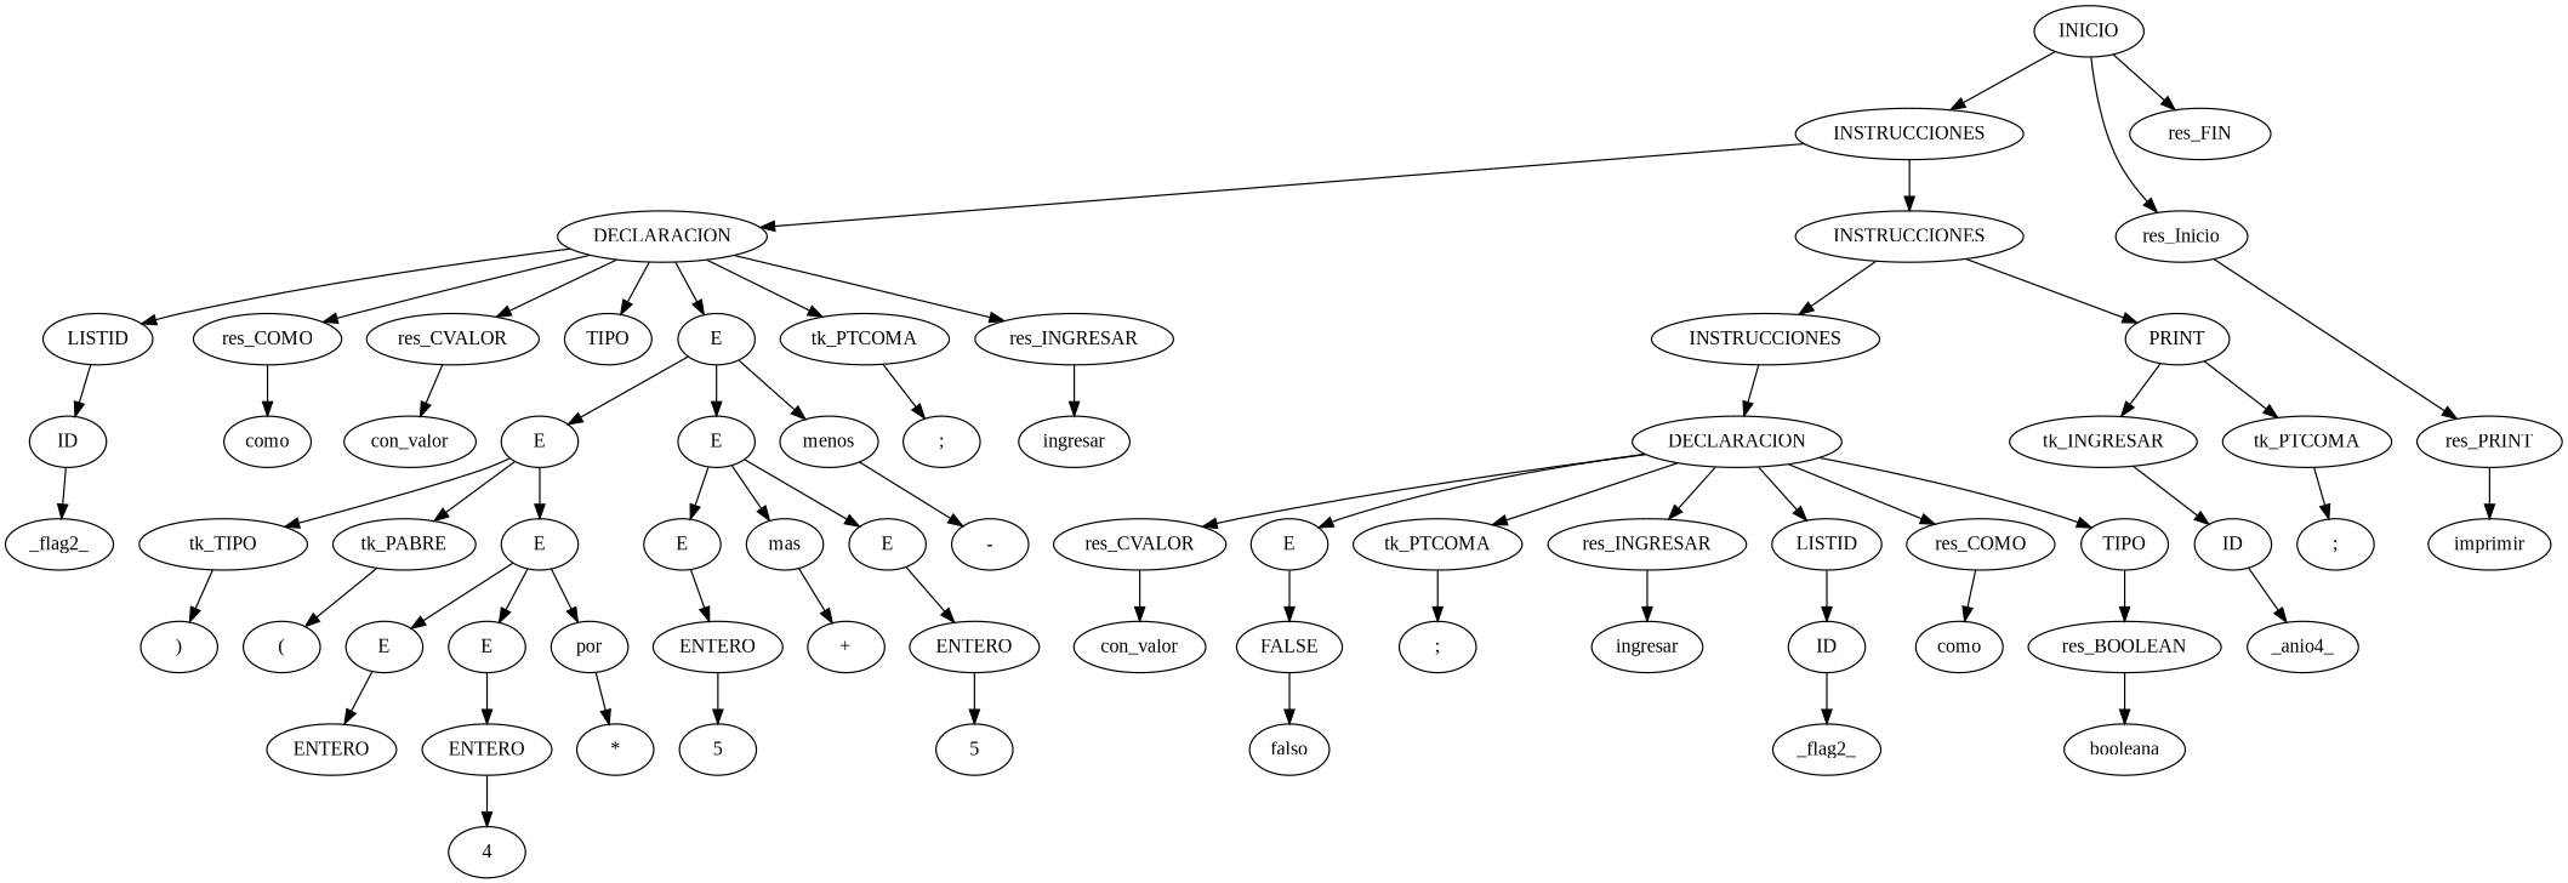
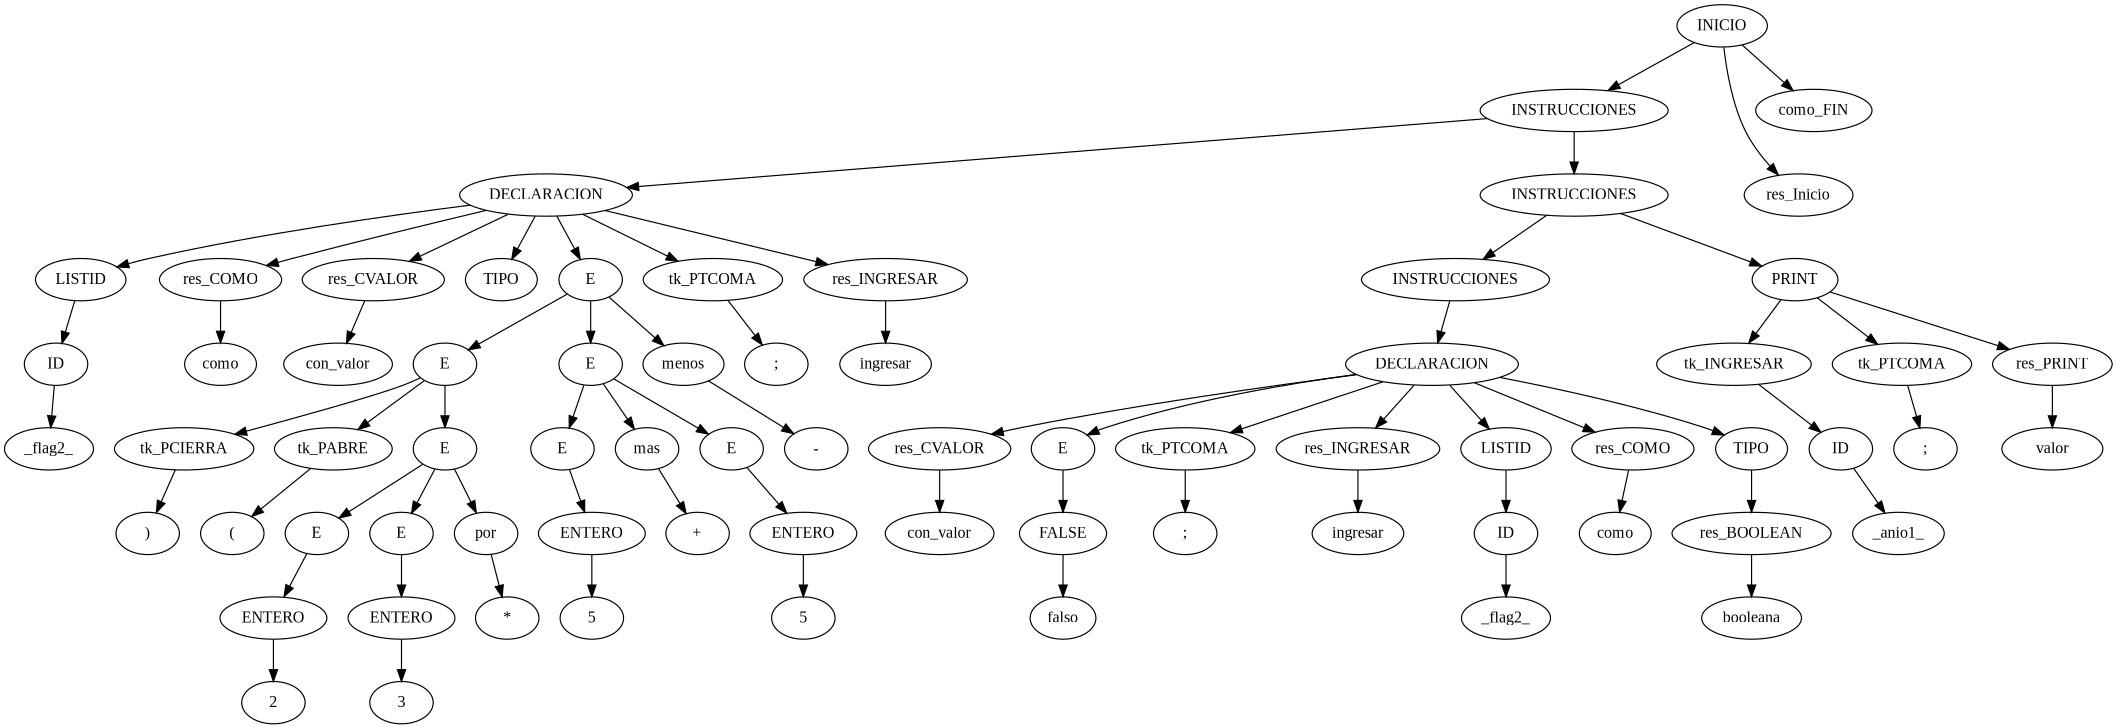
  digraph {
    fontname="Liberation Serif"
    node [fontname="Liberation Serif"]
    edge [fontname="Liberation Serif"]
    n1 [label=INICIO]
    n2 [label=res_Inicio]
    n3 [label=INSTRUCCIONES]
-   n4 [label=res_FIN]
+   n4 [label=como_FIN]
    n5 [label=INSTRUCCIONES]
    n6 [label=DECLARACION]
    n7 [label=INSTRUCCIONES]
    n8 [label=PRINT]
    n9 [label=res_INGRESAR]
    n10 [label=LISTID]
    n11 [label=res_COMO]
    n12 [label=TIPO]
    n13 [label=res_CVALOR]
    n14 [label=E]
    n15 [label=tk_PTCOMA]
    n16 [label=DECLARACION]
    n17 [label=res_PRINT]
    n18 [label=tk_INGRESAR]
    n19 [label=tk_PTCOMA]
    n20 [label=res_INGRESAR]
    n21 [label=LISTID]
    n22 [label=res_COMO]
    n23 [label=TIPO]
    n24 [label=res_CVALOR]
    n25 [label=E]
    n26 [label=tk_PTCOMA]
    n27 [label=ingresar]
    n28 [label=ID]
    n29 [label=como]
    n30 [label=res_BOOLEAN]
    n31 [label=con_valor]
    n32 [label=FALSE]
    n33 [label=";"]
    n34 [label=_flag2_]
    n35 [label=booleana]
    n36 [label=falso]
-   n37 [label=imprimir]
+   n37 [label=valor]
    n38 [label=ID]
    n39 [label=";"]
-   n40 [label=_anio4_]
+   n40 [label=_anio1_]
    n41 [label=ingresar]
    n42 [label=ID]
    n43 [label=como]
    n44 [label=con_valor]
    n45 [label=E]
    n46 [label=menos]
    n47 [label=E]
    n48 [label=";"]
    n49 [label=_flag2_]
    n50 [label=E]
    n51 [label=mas]
    n52 [label=E]
    n53 [label="-"]
    n54 [label=tk_PABRE]
    n55 [label=E]
-   n56 [label=tk_TIPO]
+   n56 [label=tk_PCIERRA]
    n57 [label=ENTERO]
    n58 [label="+"]
    n59 [label=ENTERO]
    n60 [label=5]
    n61 [label=5]
    n62 [label="("]
    n63 [label=E]
    n64 [label=por]
    n65 [label=E]
    n66 [label=")"]
    n67 [label=ENTERO]
    n68 [label="*"]
    n69 [label=ENTERO]
-   n70 [label=4]
+   n70 [label=3]
+   n71 [label=2]
    n1 -> n2
    n1 -> n3
    n1 -> n4
    n3 -> n5
    n3 -> n6
    n5 -> n7
    n5 -> n8
    n6 -> n9
    n6 -> n10
    n6 -> n11
    n6 -> n12
    n6 -> n13
    n6 -> n14
    n6 -> n15
    n7 -> n16
-   n2 -> n17
+   n8 -> n17
    n8 -> n18
    n8 -> n19
    n9 -> n41
    n10 -> n42
    n11 -> n43
    n13 -> n44
    n14 -> n45
    n14 -> n46
    n14 -> n47
    n15 -> n48
    n16 -> n20
    n16 -> n21
    n16 -> n22
    n16 -> n23
    n16 -> n24
    n16 -> n25
    n16 -> n26
    n17 -> n37
    n18 -> n38
    n19 -> n39
    n20 -> n27
    n21 -> n28
    n22 -> n29
    n23 -> n30
    n24 -> n31
    n25 -> n32
    n26 -> n33
    n28 -> n34
    n30 -> n35
    n32 -> n36
    n38 -> n40
    n42 -> n49
    n45 -> n50
    n45 -> n51
    n45 -> n52
    n46 -> n53
    n47 -> n54
    n47 -> n55
    n47 -> n56
    n50 -> n57
    n51 -> n58
    n52 -> n59
    n54 -> n62
    n55 -> n63
    n55 -> n64
    n55 -> n65
    n56 -> n66
    n57 -> n60
    n59 -> n61
    n63 -> n67
    n64 -> n68
    n65 -> n69
    n67 -> n70
+   n69 -> n71
  }
